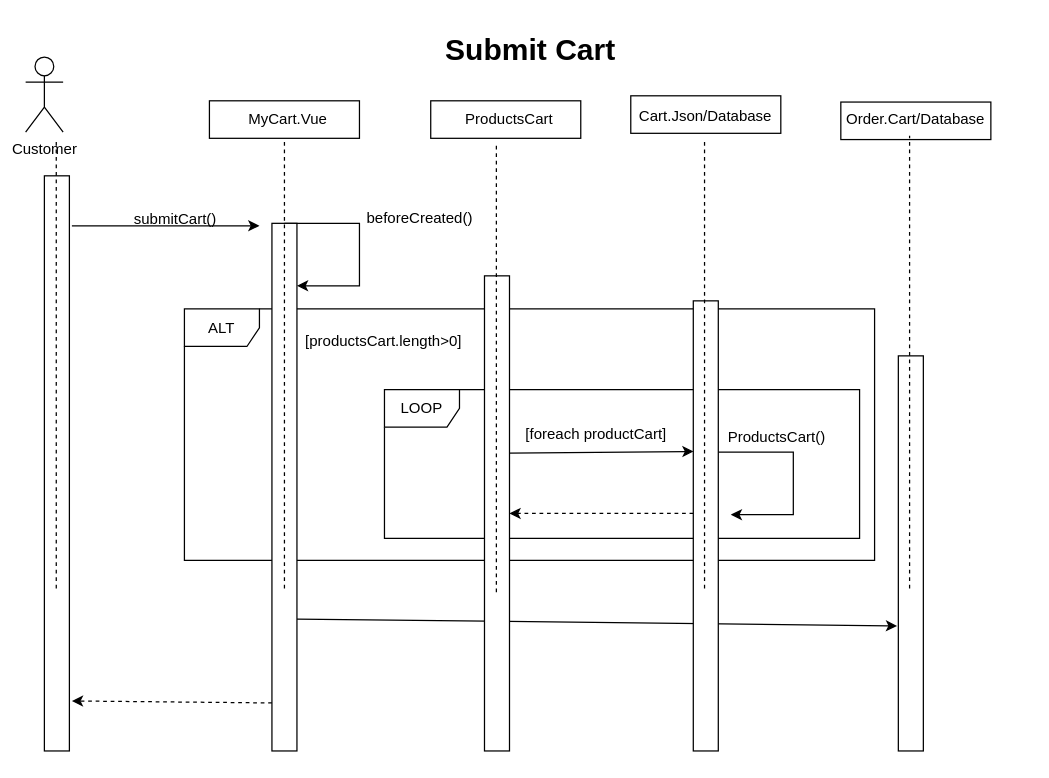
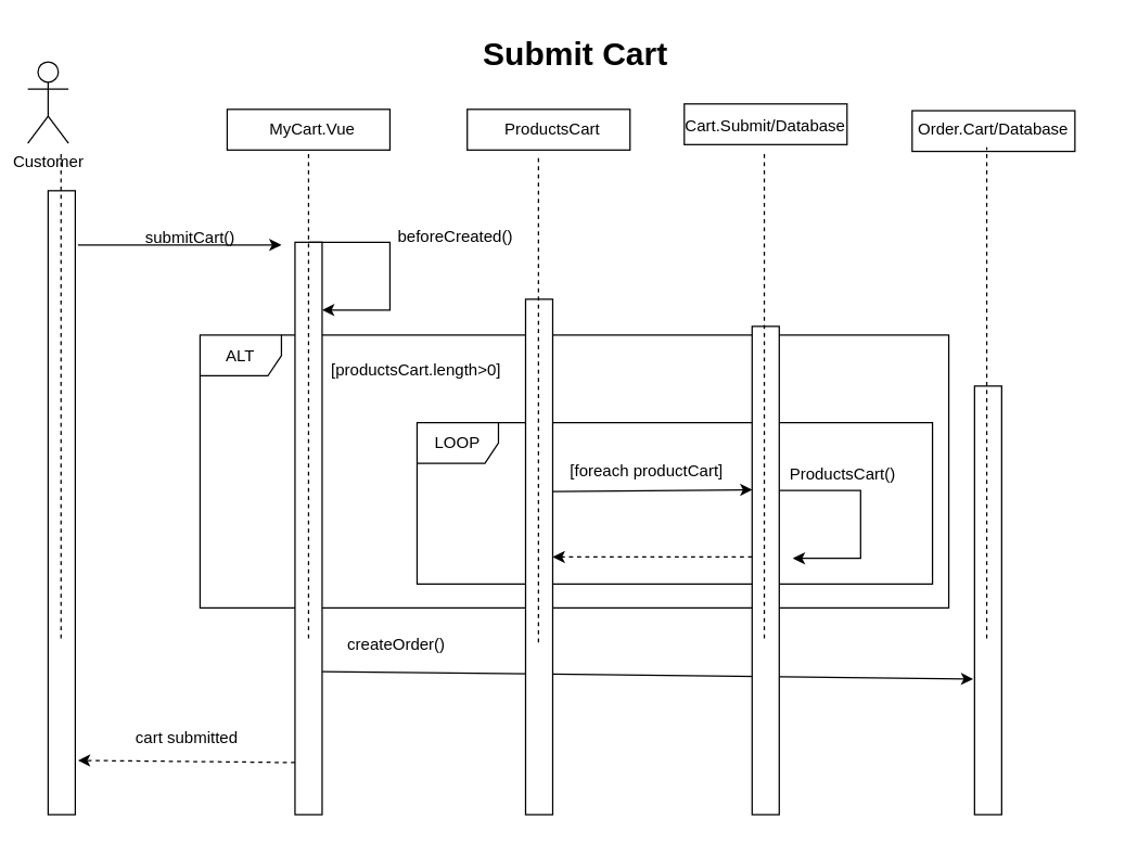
  <mxCell id="0" />
  <mxCell id="1" parent="0" />
  <mxCell id="2" value="" style="rounded=0;whiteSpace=wrap;html=1;" vertex="1" parent="1"><mxGeometry x="672" y="81" width="120" height="30" as="geometry" /></mxCell>
  <mxCell id="3" value="" style="rounded=0;whiteSpace=wrap;html=1;" vertex="1" parent="1"><mxGeometry x="504" y="76" width="120" height="30" as="geometry" /></mxCell>
  <mxCell id="4" value="" style="rounded=0;whiteSpace=wrap;html=1;" vertex="1" parent="1"><mxGeometry x="344" y="80" width="120" height="30" as="geometry" /></mxCell>
  <mxCell id="5" value="" style="rounded=0;whiteSpace=wrap;html=1;" vertex="1" parent="1"><mxGeometry x="167" y="80" width="120" height="30" as="geometry" /></mxCell>
  <mxCell id="6" value="ALT" style="shape=umlFrame;whiteSpace=wrap;html=1;" vertex="1" parent="1"><mxGeometry x="147" y="246.5" width="552" height="201" as="geometry" /></mxCell>
  <mxCell id="7" value="" style="rounded=0;whiteSpace=wrap;html=1;" vertex="1" parent="1"><mxGeometry x="35" y="140" width="20" height="460" as="geometry" /></mxCell>
  <mxCell id="8" value="submitCart()" style="text;html=1;strokeColor=none;fillColor=none;align=center;verticalAlign=middle;whiteSpace=wrap;rounded=0;" vertex="1" parent="1"><mxGeometry x="90" y="160" width="100" height="30" as="geometry" /></mxCell>
  <mxCell id="9" value="" style="endArrow=none;dashed=1;html=1;rounded=0;entryX=0.5;entryY=1;entryDx=0;entryDy=0;" edge="1" parent="1"><mxGeometry width="50" height="50" relative="1" as="geometry"><mxPoint x="44.5" y="470" as="sourcePoint" /><mxPoint x="44.5" y="110" as="targetPoint" /></mxGeometry></mxCell>
  <mxCell id="10" value="" style="endArrow=classic;html=1;rounded=0;" edge="1" parent="1"><mxGeometry width="50" height="50" relative="1" as="geometry"><mxPoint x="57" y="180" as="sourcePoint" /><mxPoint x="207" y="180" as="targetPoint" /></mxGeometry></mxCell>
  <mxCell id="11" value="MyCart.Vue" style="text;html=1;strokeColor=none;fillColor=none;align=center;verticalAlign=middle;whiteSpace=wrap;rounded=0;" vertex="1" parent="1"><mxGeometry x="145" y="80" width="170" height="30" as="geometry" /></mxCell>
  <mxCell id="12" value="ProductsCart" style="text;html=1;strokeColor=none;fillColor=none;align=center;verticalAlign=middle;whiteSpace=wrap;rounded=0;" vertex="1" parent="1"><mxGeometry x="322" y="80" width="170" height="30" as="geometry" /></mxCell>
  <mxCell id="13" value="Order.Cart/Database" style="text;html=1;strokeColor=none;fillColor=none;align=center;verticalAlign=middle;whiteSpace=wrap;rounded=0;" vertex="1" parent="1"><mxGeometry x="647" y="80" width="170" height="30" as="geometry" /></mxCell>
  <mxCell id="14" value="" style="endArrow=classic;html=1;rounded=0;exitX=1;exitY=0;exitDx=0;exitDy=0;" edge="1" parent="1"><mxGeometry width="50" height="50" relative="1" as="geometry"><mxPoint x="227" y="178" as="sourcePoint" /><mxPoint x="237" y="228" as="targetPoint" /><Array as="points"><mxPoint x="287" y="178" /><mxPoint x="287" y="228" /></Array></mxGeometry></mxCell>
  <mxCell id="15" value="beforeCreated()" style="text;html=1;strokeColor=none;fillColor=none;align=center;verticalAlign=middle;whiteSpace=wrap;rounded=0;" vertex="1" parent="1"><mxGeometry x="293" y="159" width="85" height="30" as="geometry" /></mxCell>
  <mxCell id="16" value="[productsCart.length&amp;gt;0]" style="text;html=1;strokeColor=none;fillColor=none;align=center;verticalAlign=middle;whiteSpace=wrap;rounded=0;" vertex="1" parent="1"><mxGeometry x="263.5" y="258" width="85" height="30" as="geometry" /></mxCell>
  <mxCell id="17" value="" style="endArrow=classic;html=1;rounded=0;exitX=1;exitY=0;exitDx=0;exitDy=0;" edge="1" parent="1"><mxGeometry width="50" height="50" relative="1" as="geometry"><mxPoint x="574" y="361" as="sourcePoint" /><mxPoint x="584" y="411" as="targetPoint" /><Array as="points"><mxPoint x="634" y="361" /><mxPoint x="634" y="411" /></Array></mxGeometry></mxCell>
  <mxCell id="18" value="LOOP" style="shape=umlFrame;whiteSpace=wrap;html=1;" vertex="1" parent="1"><mxGeometry x="307" y="311" width="380" height="119" as="geometry" /></mxCell>
  <mxCell id="19" value="[foreach productCart]" style="text;html=1;align=center;verticalAlign=middle;resizable=0;points=[];autosize=1;strokeColor=none;fillColor=none;" vertex="1" parent="1"><mxGeometry x="411" y="337" width="130" height="20" as="geometry" /></mxCell>
  <mxCell id="20" value="" style="endArrow=classic;html=1;rounded=0;exitX=0.053;exitY=0.409;exitDx=0;exitDy=0;exitPerimeter=0;entryX=-0.14;entryY=0.417;entryDx=0;entryDy=0;entryPerimeter=0;" edge="1" parent="1"><mxGeometry width="50" height="50" relative="1" as="geometry"><mxPoint x="406.75" y="361.88" as="sourcePoint" /><mxPoint x="554.2" y="360.46" as="targetPoint" /><Array as="points" /></mxGeometry></mxCell>
  <mxCell id="21" value="" style="endArrow=classic;html=1;rounded=0;exitX=0;exitY=0.5;exitDx=0;exitDy=0;dashed=1;startArrow=none;startFill=0;" edge="1" parent="1"><mxGeometry width="50" height="50" relative="1" as="geometry"><mxPoint x="554" y="410" as="sourcePoint" /><mxPoint x="407" y="410" as="targetPoint" /></mxGeometry></mxCell>
  <mxCell id="22" value="ProductsCart()" style="text;html=1;strokeColor=none;fillColor=none;align=center;verticalAlign=middle;whiteSpace=wrap;rounded=0;" vertex="1" parent="1"><mxGeometry x="591" y="334" width="60" height="30" as="geometry" /></mxCell>
  <mxCell id="23" value="" style="rounded=0;whiteSpace=wrap;html=1;" vertex="1" parent="1"><mxGeometry x="718" y="284" width="20" height="316" as="geometry" /></mxCell>
  <mxCell id="24" value="" style="endArrow=none;dashed=1;html=1;rounded=0;entryX=0.5;entryY=1;entryDx=0;entryDy=0;startArrow=none;" edge="1" parent="1"><mxGeometry width="50" height="50" relative="1" as="geometry"><mxPoint x="727" y="470" as="sourcePoint" /><mxPoint x="727" y="108" as="targetPoint" /></mxGeometry></mxCell>
  <mxCell id="25" value="" style="endArrow=classic;html=1;rounded=0;dashed=1;exitX=0;exitY=0.909;exitDx=0;exitDy=0;exitPerimeter=0;" edge="1" parent="1" source="35"><mxGeometry width="50" height="50" relative="1" as="geometry"><mxPoint x="427" y="638" as="sourcePoint" /><mxPoint x="57" y="560" as="targetPoint" /></mxGeometry></mxCell>
+ <mxCell id="26" value="cart submitted" style="text;html=1;strokeColor=none;fillColor=none;align=center;verticalAlign=middle;whiteSpace=wrap;rounded=0;" vertex="1" parent="1"><mxGeometry x="91" y="529" width="93" height="30" as="geometry" /></mxCell>
  <mxCell id="27" value="" style="endArrow=classic;html=1;rounded=0;exitX=1;exitY=0.75;exitDx=0;exitDy=0;" edge="1" parent="1" source="35"><mxGeometry width="50" height="50" relative="1" as="geometry"><mxPoint x="427" y="544" as="sourcePoint" /><mxPoint x="717" y="500" as="targetPoint" /></mxGeometry></mxCell>
- <mxCell id="28" value="Cart.Json/Database" style="text;html=1;strokeColor=none;fillColor=none;align=center;verticalAlign=middle;whiteSpace=wrap;rounded=0;" vertex="1" parent="1"><mxGeometry x="479" y="78" width="170" height="30" as="geometry" /></mxCell>
+ <mxCell id="28" value="Cart.Submit/Database" style="text;html=1;strokeColor=none;fillColor=none;align=center;verticalAlign=middle;whiteSpace=wrap;rounded=0;" vertex="1" parent="1"><mxGeometry x="479" y="78" width="170" height="30" as="geometry" /></mxCell>
+ <mxCell id="29" value="createOrder()" style="text;html=1;strokeColor=none;fillColor=none;align=center;verticalAlign=middle;whiteSpace=wrap;rounded=0;" vertex="1" parent="1"><mxGeometry x="262" y="460" width="60" height="30" as="geometry" /></mxCell>
  <mxCell id="30" value="&lt;h1&gt;Submit Cart&lt;/h1&gt;" style="text;html=1;strokeColor=none;fillColor=none;spacing=5;spacingTop=-20;whiteSpace=wrap;overflow=hidden;rounded=0;" vertex="1" parent="1"><mxGeometry x="351" y="20" width="190" height="120" as="geometry" /></mxCell>
  <mxCell id="31" value="" style="rounded=0;whiteSpace=wrap;html=1;" vertex="1" parent="1"><mxGeometry x="387" y="220" width="20" height="380" as="geometry" /></mxCell>
  <mxCell id="32" value="" style="endArrow=none;dashed=1;html=1;rounded=0;entryX=0.5;entryY=1;entryDx=0;entryDy=0;" edge="1" parent="1"><mxGeometry width="50" height="50" relative="1" as="geometry"><mxPoint x="396.5" y="473" as="sourcePoint" /><mxPoint x="396.5" y="113" as="targetPoint" /></mxGeometry></mxCell>
  <mxCell id="33" value="" style="rounded=0;whiteSpace=wrap;html=1;" vertex="1" parent="1"><mxGeometry x="554" y="240" width="20" height="360" as="geometry" /></mxCell>
  <mxCell id="34" value="" style="endArrow=none;dashed=1;html=1;rounded=0;entryX=0.5;entryY=1;entryDx=0;entryDy=0;" edge="1" parent="1"><mxGeometry width="50" height="50" relative="1" as="geometry"><mxPoint x="563" y="470" as="sourcePoint" /><mxPoint x="563" y="110" as="targetPoint" /></mxGeometry></mxCell>
  <mxCell id="35" value="" style="rounded=0;whiteSpace=wrap;html=1;" vertex="1" parent="1"><mxGeometry x="217" y="178" width="20" height="422" as="geometry" /></mxCell>
  <mxCell id="36" value="" style="endArrow=none;dashed=1;html=1;rounded=0;entryX=0.5;entryY=1;entryDx=0;entryDy=0;" edge="1" parent="1"><mxGeometry width="50" height="50" relative="1" as="geometry"><mxPoint x="227" y="470" as="sourcePoint" /><mxPoint x="227" y="110" as="targetPoint" /></mxGeometry></mxCell>
  <mxCell id="37" value="Customer" style="shape=umlActor;verticalLabelPosition=bottom;verticalAlign=top;html=1;outlineConnect=0;" vertex="1" parent="1"><mxGeometry x="20" y="45" width="30" height="60" as="geometry" /></mxCell>
